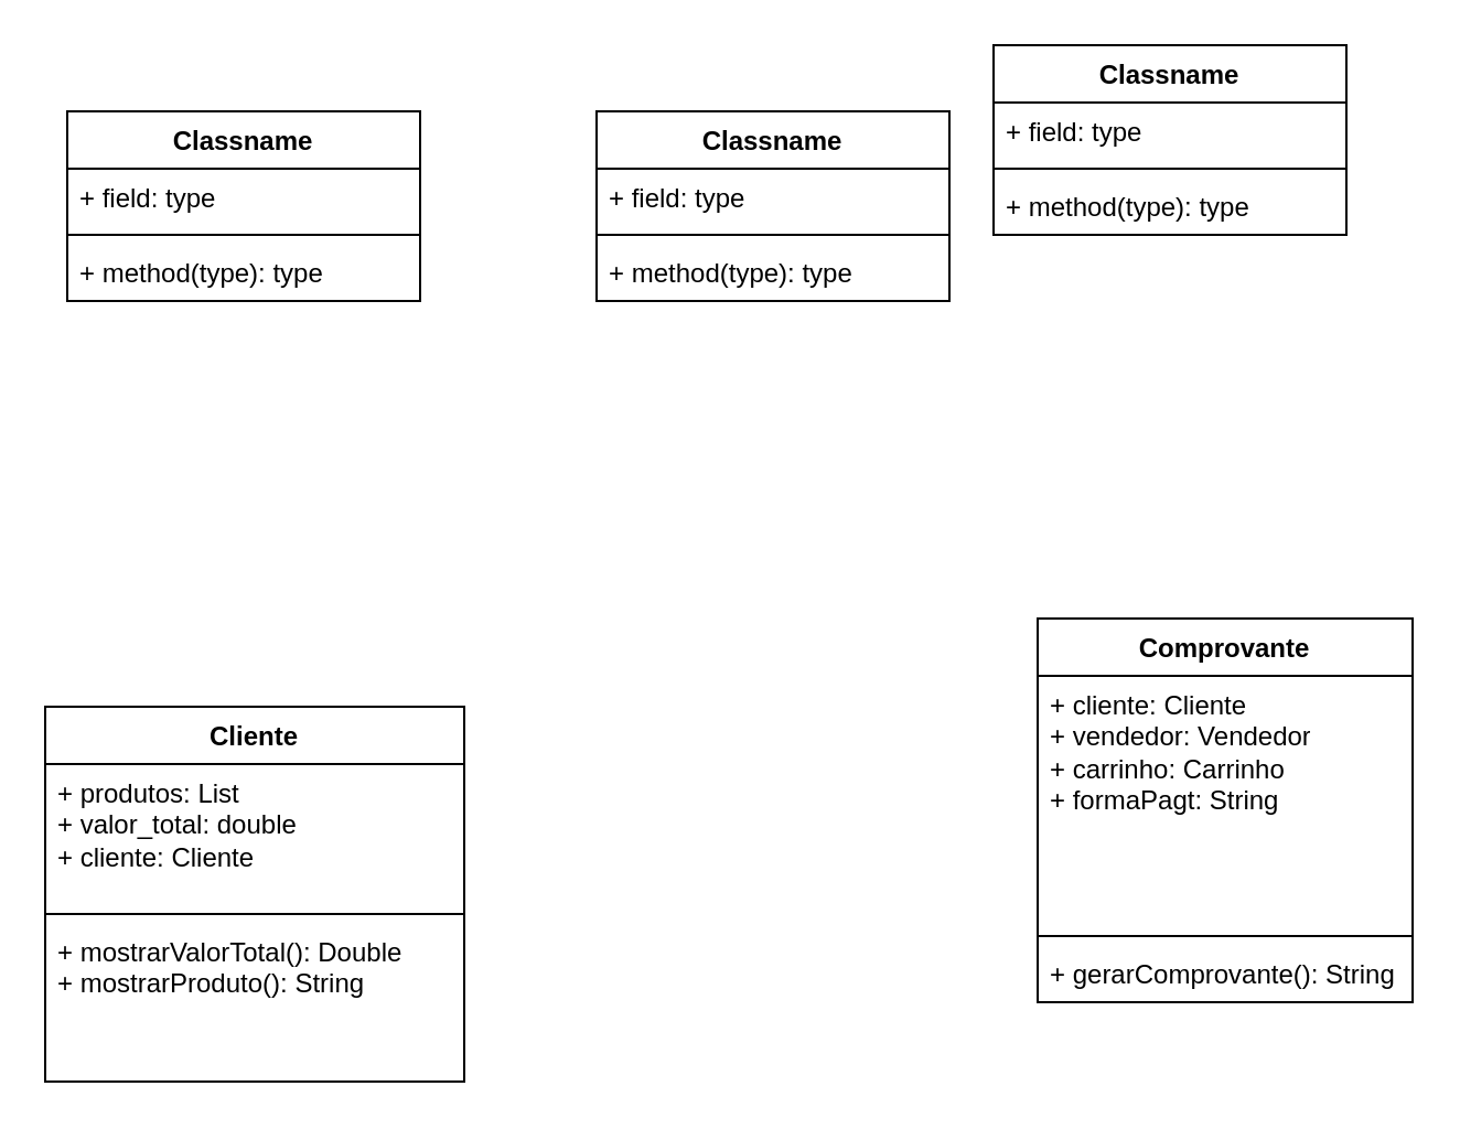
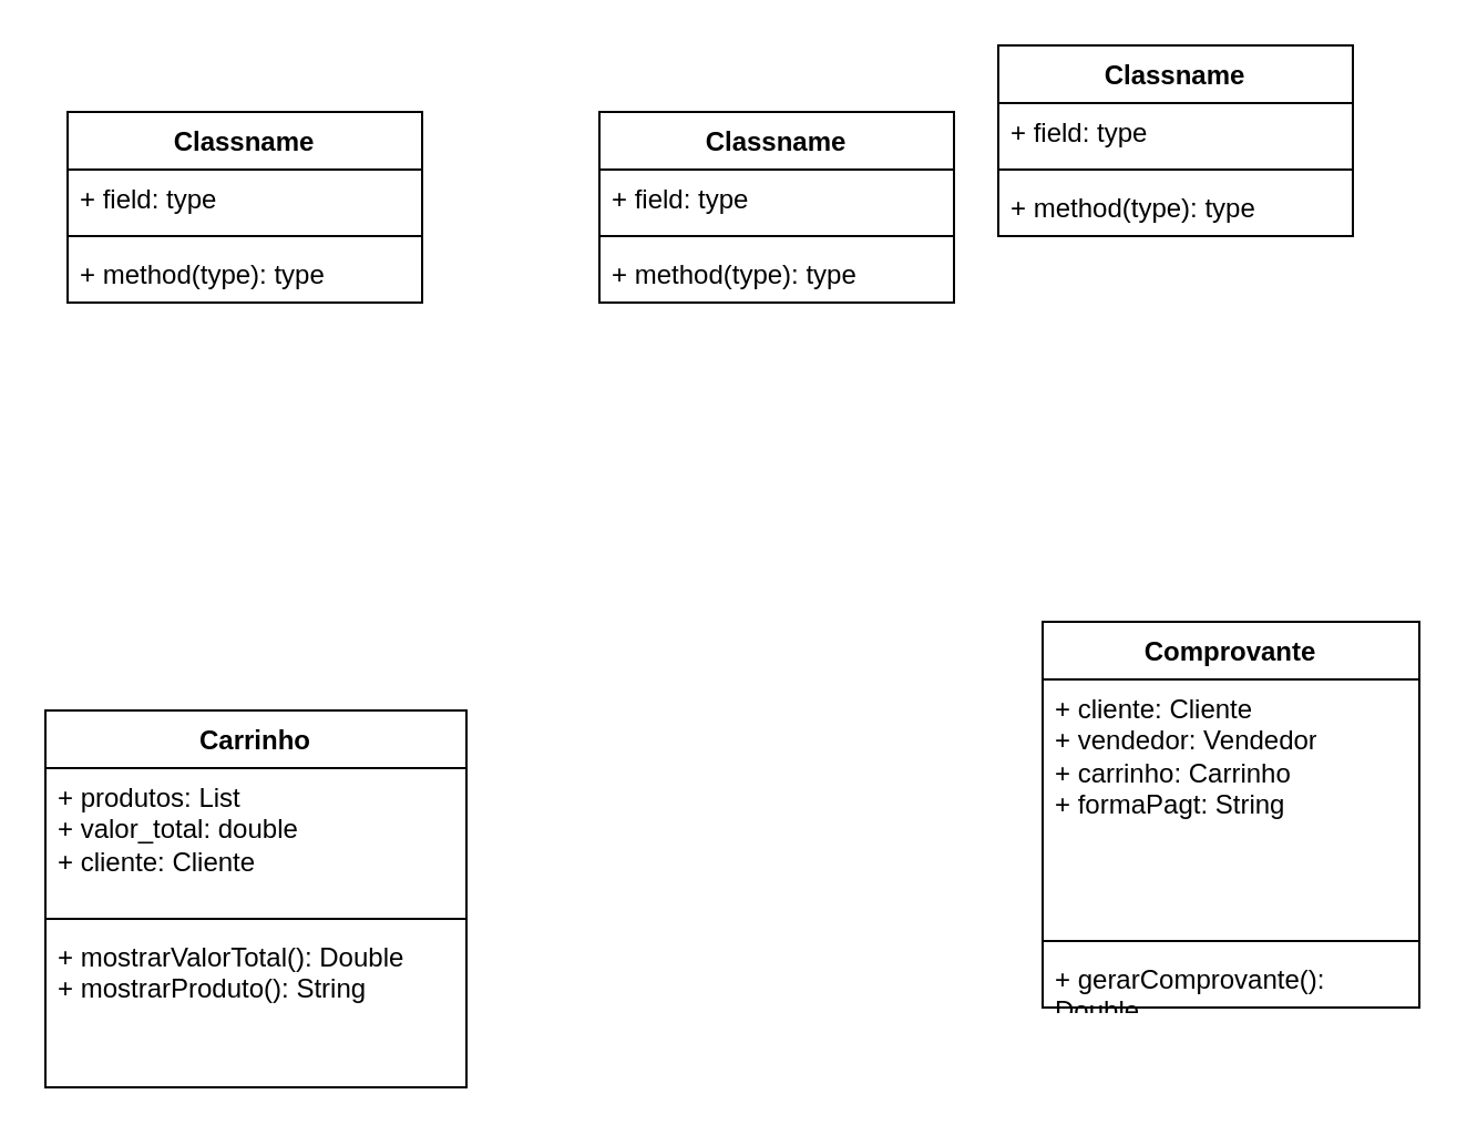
  <mxCell id="0" />
  <mxCell id="1" parent="0" />
  <mxCell id="2" value="Classname" style="swimlane;fontStyle=1;align=center;verticalAlign=top;childLayout=stackLayout;horizontal=1;startSize=26;horizontalStack=0;resizeParent=1;resizeParentMax=0;resizeLast=0;collapsible=1;marginBottom=0;whiteSpace=wrap;html=1;" vertex="1" parent="1"><mxGeometry x="270" y="50" width="160" height="86" as="geometry" /></mxCell>
  <mxCell id="3" value="+ field: type" style="text;strokeColor=none;fillColor=none;align=left;verticalAlign=top;spacingLeft=4;spacingRight=4;overflow=hidden;rotatable=0;points=[[0,0.5],[1,0.5]];portConstraint=eastwest;whiteSpace=wrap;html=1;" vertex="1" parent="2"><mxGeometry y="26" width="160" height="26" as="geometry" /></mxCell>
  <mxCell id="4" value="" style="line;strokeWidth=1;fillColor=none;align=left;verticalAlign=middle;spacingTop=-1;spacingLeft=3;spacingRight=3;rotatable=0;labelPosition=right;points=[];portConstraint=eastwest;strokeColor=inherit;" vertex="1" parent="2"><mxGeometry y="52" width="160" height="8" as="geometry" /></mxCell>
  <mxCell id="5" value="+ method(type): type" style="text;strokeColor=none;fillColor=none;align=left;verticalAlign=top;spacingLeft=4;spacingRight=4;overflow=hidden;rotatable=0;points=[[0,0.5],[1,0.5]];portConstraint=eastwest;whiteSpace=wrap;html=1;" vertex="1" parent="2"><mxGeometry y="60" width="160" height="26" as="geometry" /></mxCell>
  <mxCell id="6" value="Classname" style="swimlane;fontStyle=1;align=center;verticalAlign=top;childLayout=stackLayout;horizontal=1;startSize=26;horizontalStack=0;resizeParent=1;resizeParentMax=0;resizeLast=0;collapsible=1;marginBottom=0;whiteSpace=wrap;html=1;" vertex="1" parent="1"><mxGeometry x="30" y="50" width="160" height="86" as="geometry" /></mxCell>
  <mxCell id="7" value="+ field: type" style="text;strokeColor=none;fillColor=none;align=left;verticalAlign=top;spacingLeft=4;spacingRight=4;overflow=hidden;rotatable=0;points=[[0,0.5],[1,0.5]];portConstraint=eastwest;whiteSpace=wrap;html=1;" vertex="1" parent="6"><mxGeometry y="26" width="160" height="26" as="geometry" /></mxCell>
  <mxCell id="8" value="" style="line;strokeWidth=1;fillColor=none;align=left;verticalAlign=middle;spacingTop=-1;spacingLeft=3;spacingRight=3;rotatable=0;labelPosition=right;points=[];portConstraint=eastwest;strokeColor=inherit;" vertex="1" parent="6"><mxGeometry y="52" width="160" height="8" as="geometry" /></mxCell>
  <mxCell id="9" value="+ method(type): type" style="text;strokeColor=none;fillColor=none;align=left;verticalAlign=top;spacingLeft=4;spacingRight=4;overflow=hidden;rotatable=0;points=[[0,0.5],[1,0.5]];portConstraint=eastwest;whiteSpace=wrap;html=1;" vertex="1" parent="6"><mxGeometry y="60" width="160" height="26" as="geometry" /></mxCell>
  <mxCell id="10" value="Classname" style="swimlane;fontStyle=1;align=center;verticalAlign=top;childLayout=stackLayout;horizontal=1;startSize=26;horizontalStack=0;resizeParent=1;resizeParentMax=0;resizeLast=0;collapsible=1;marginBottom=0;whiteSpace=wrap;html=1;" vertex="1" parent="1"><mxGeometry x="450" y="20" width="160" height="86" as="geometry" /></mxCell>
  <mxCell id="11" value="+ field: type" style="text;strokeColor=none;fillColor=none;align=left;verticalAlign=top;spacingLeft=4;spacingRight=4;overflow=hidden;rotatable=0;points=[[0,0.5],[1,0.5]];portConstraint=eastwest;whiteSpace=wrap;html=1;" vertex="1" parent="10"><mxGeometry y="26" width="160" height="26" as="geometry" /></mxCell>
  <mxCell id="12" value="" style="line;strokeWidth=1;fillColor=none;align=left;verticalAlign=middle;spacingTop=-1;spacingLeft=3;spacingRight=3;rotatable=0;labelPosition=right;points=[];portConstraint=eastwest;strokeColor=inherit;" vertex="1" parent="10"><mxGeometry y="52" width="160" height="8" as="geometry" /></mxCell>
  <mxCell id="13" value="+ method(type): type" style="text;strokeColor=none;fillColor=none;align=left;verticalAlign=top;spacingLeft=4;spacingRight=4;overflow=hidden;rotatable=0;points=[[0,0.5],[1,0.5]];portConstraint=eastwest;whiteSpace=wrap;html=1;" vertex="1" parent="10"><mxGeometry y="60" width="160" height="26" as="geometry" /></mxCell>
- <mxCell id="14" value="Cliente" style="swimlane;fontStyle=1;align=center;verticalAlign=top;childLayout=stackLayout;horizontal=1;startSize=26;horizontalStack=0;resizeParent=1;resizeParentMax=0;resizeLast=0;collapsible=1;marginBottom=0;whiteSpace=wrap;html=1;" vertex="1" parent="1"><mxGeometry x="20" y="320" width="190" height="170" as="geometry" /></mxCell>
+ <mxCell id="14" value="Carrinho" style="swimlane;fontStyle=1;align=center;verticalAlign=top;childLayout=stackLayout;horizontal=1;startSize=26;horizontalStack=0;resizeParent=1;resizeParentMax=0;resizeLast=0;collapsible=1;marginBottom=0;whiteSpace=wrap;html=1;" vertex="1" parent="1"><mxGeometry x="20" y="320" width="190" height="170" as="geometry" /></mxCell>
  <mxCell id="15" value="+ produtos: List&lt;div&gt;+ valor_total: double&lt;/div&gt;&lt;div&gt;+ cliente: Cliente&lt;/div&gt;" style="text;strokeColor=none;fillColor=none;align=left;verticalAlign=top;spacingLeft=4;spacingRight=4;overflow=hidden;rotatable=0;points=[[0,0.5],[1,0.5]];portConstraint=eastwest;whiteSpace=wrap;html=1;" vertex="1" parent="14"><mxGeometry y="26" width="190" height="64" as="geometry" /></mxCell>
  <mxCell id="16" value="" style="line;strokeWidth=1;fillColor=none;align=left;verticalAlign=middle;spacingTop=-1;spacingLeft=3;spacingRight=3;rotatable=0;labelPosition=right;points=[];portConstraint=eastwest;strokeColor=inherit;" vertex="1" parent="14"><mxGeometry y="90" width="190" height="8" as="geometry" /></mxCell>
  <mxCell id="17" value="+ mostrarValorTotal(): Double&lt;div&gt;+ mostrarProduto(): String&lt;/div&gt;" style="text;strokeColor=none;fillColor=none;align=left;verticalAlign=top;spacingLeft=4;spacingRight=4;overflow=hidden;rotatable=0;points=[[0,0.5],[1,0.5]];portConstraint=eastwest;whiteSpace=wrap;html=1;" vertex="1" parent="14"><mxGeometry y="98" width="190" height="72" as="geometry" /></mxCell>
  <mxCell id="18" value="Comprovante&lt;div&gt;&lt;br&gt;&lt;/div&gt;" style="swimlane;fontStyle=1;align=center;verticalAlign=top;childLayout=stackLayout;horizontal=1;startSize=26;horizontalStack=0;resizeParent=1;resizeParentMax=0;resizeLast=0;collapsible=1;marginBottom=0;whiteSpace=wrap;html=1;" vertex="1" parent="1"><mxGeometry x="470" y="280" width="170" height="174" as="geometry" /></mxCell>
  <mxCell id="19" value="+ cliente: Cliente&lt;div&gt;+ vendedor: Vendedor&lt;/div&gt;&lt;div&gt;+ carrinho: Carrinho&lt;/div&gt;&lt;div&gt;+ formaPagt: String&lt;/div&gt;" style="text;strokeColor=none;fillColor=none;align=left;verticalAlign=top;spacingLeft=4;spacingRight=4;overflow=hidden;rotatable=0;points=[[0,0.5],[1,0.5]];portConstraint=eastwest;whiteSpace=wrap;html=1;" vertex="1" parent="18"><mxGeometry y="26" width="170" height="114" as="geometry" /></mxCell>
  <mxCell id="20" value="" style="line;strokeWidth=1;fillColor=none;align=left;verticalAlign=middle;spacingTop=-1;spacingLeft=3;spacingRight=3;rotatable=0;labelPosition=right;points=[];portConstraint=eastwest;strokeColor=inherit;" vertex="1" parent="18"><mxGeometry y="140" width="170" height="8" as="geometry" /></mxCell>
- <mxCell id="21" value="+ gerarComprovante(): String" style="text;strokeColor=none;fillColor=none;align=left;verticalAlign=top;spacingLeft=4;spacingRight=4;overflow=hidden;rotatable=0;points=[[0,0.5],[1,0.5]];portConstraint=eastwest;whiteSpace=wrap;html=1;" vertex="1" parent="18"><mxGeometry y="148" width="170" height="26" as="geometry" /></mxCell>
+ <mxCell id="21" value="+ gerarComprovante(): Double" style="text;strokeColor=none;fillColor=none;align=left;verticalAlign=top;spacingLeft=4;spacingRight=4;overflow=hidden;rotatable=0;points=[[0,0.5],[1,0.5]];portConstraint=eastwest;whiteSpace=wrap;html=1;" vertex="1" parent="18"><mxGeometry y="148" width="170" height="26" as="geometry" /></mxCell>
